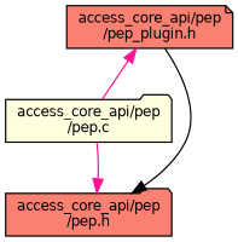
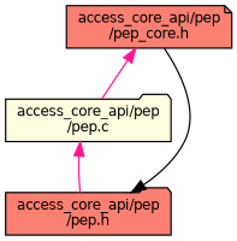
  digraph {
    node [color=black fillcolor=salmon fontname=Helvetica fontsize=10 shape=folder style=filled]
    edge [color=deeppink dir=back fontname=Helvetica fontsize=10 labelfontname=Helvetica labelfontsize=10 style=solid]
-   n1 [fontcolor=black height=0.2 label="access_core_api/pep\l/pep_plugin.h" shape=note width=0.4]
+   n1 [fontcolor=black height=0.2 label="access_core_api/pep\l/pep_core.h" shape=note width=0.4]
    n2 [fillcolor=lightyellow height=0.2 label="access_core_api/pep\l/pep.c" width=0.4]
    n3 [height=0.2 label="access_core_api/pep\l/pep.h" width=0.4]
    n1 -> n2
    n3 -> n1 [color=black]
-   n3 -> n2
+   n2 -> n3
  }
